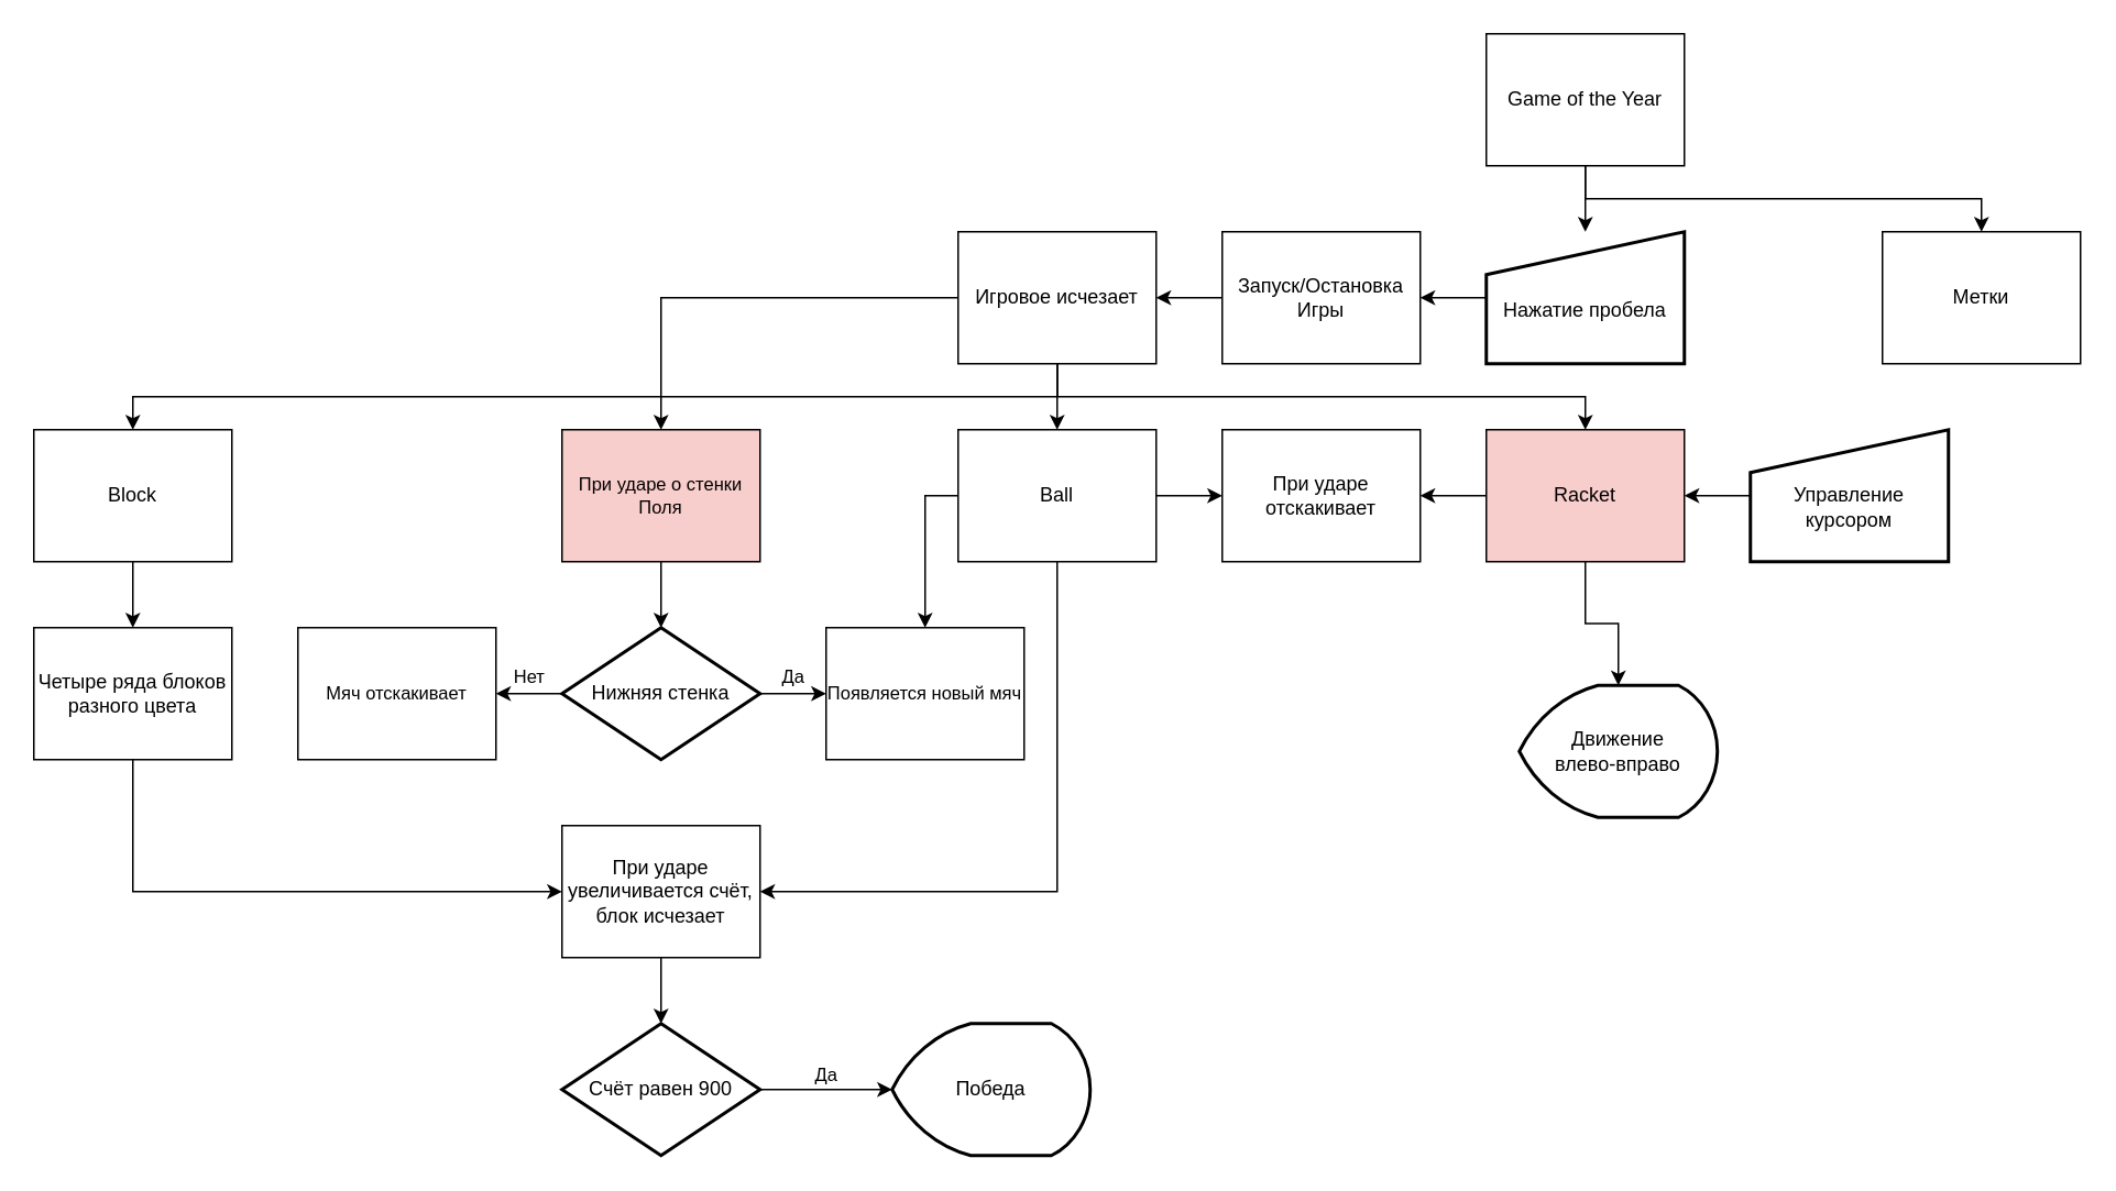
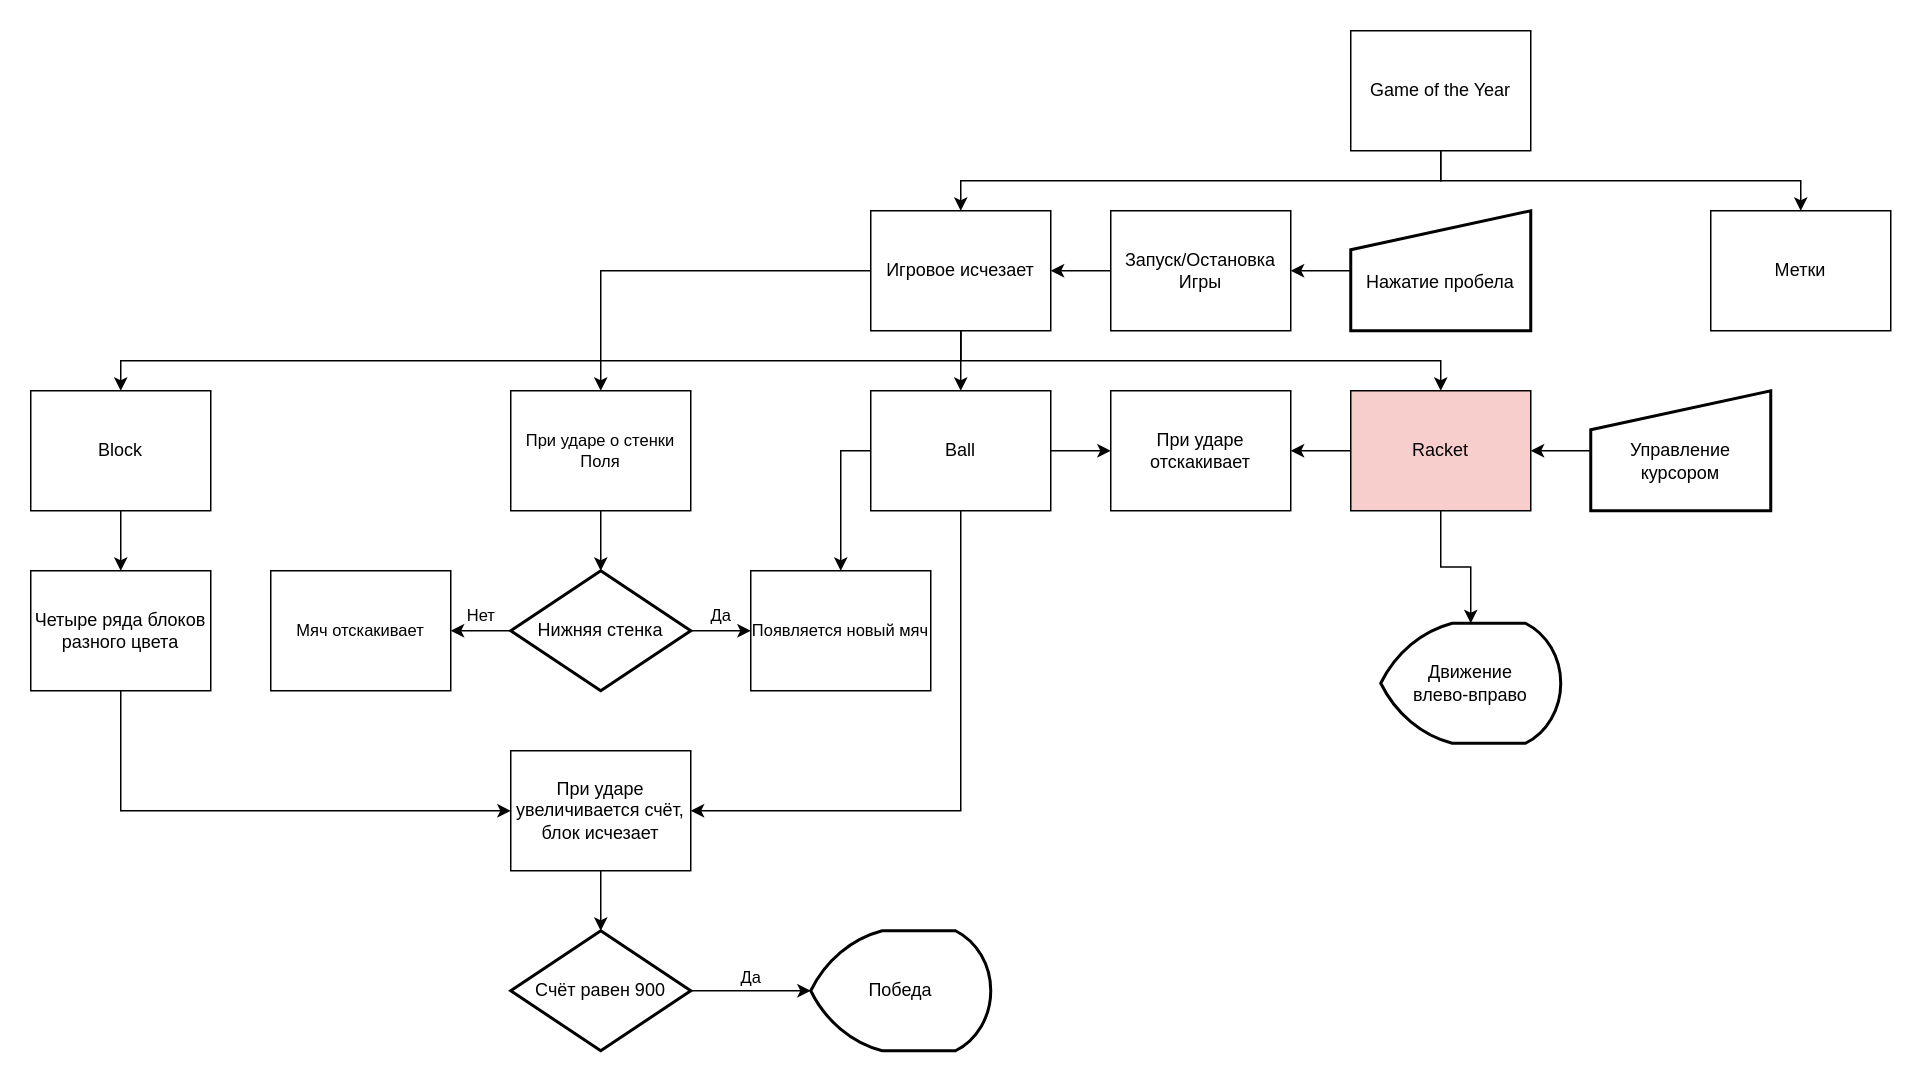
  <mxCell id="0" />
  <mxCell id="1" parent="0" />
- <mxCell id="2" style="edgeStyle=orthogonalEdgeStyle;rounded=0;orthogonalLoop=1;jettySize=auto;html=1;exitX=0.5;exitY=1;exitDx=0;exitDy=0;" edge="1" parent="1" source="4" target="40"><mxGeometry relative="1" as="geometry" /></mxCell>
+ <mxCell id="2" style="edgeStyle=orthogonalEdgeStyle;rounded=0;orthogonalLoop=1;jettySize=auto;html=1;exitX=0.5;exitY=1;exitDx=0;exitDy=0;entryX=0.5;entryY=0;entryDx=0;entryDy=0;" edge="1" parent="1" source="4" target="8"><mxGeometry relative="1" as="geometry" /></mxCell>
  <mxCell id="3" style="edgeStyle=orthogonalEdgeStyle;rounded=0;orthogonalLoop=1;jettySize=auto;html=1;exitX=0.5;exitY=1;exitDx=0;exitDy=0;" edge="1" parent="1" source="4" target="20"><mxGeometry relative="1" as="geometry" /></mxCell>
  <mxCell id="4" value="Game of the Year" style="rounded=0;whiteSpace=wrap;html=1;" vertex="1" parent="1"><mxGeometry x="900" y="20" width="120" height="80" as="geometry" /></mxCell>
  <mxCell id="5" style="edgeStyle=orthogonalEdgeStyle;rounded=0;orthogonalLoop=1;jettySize=auto;html=1;exitX=0.5;exitY=1;exitDx=0;exitDy=0;entryX=0.5;entryY=0;entryDx=0;entryDy=0;" edge="1" parent="1" source="8" target="14"><mxGeometry relative="1" as="geometry"><mxPoint x="720.37" y="240" as="targetPoint" /><Array as="points"><mxPoint x="640" y="240" /><mxPoint x="80" y="240" /></Array></mxGeometry></mxCell>
  <mxCell id="6" style="edgeStyle=orthogonalEdgeStyle;rounded=0;orthogonalLoop=1;jettySize=auto;html=1;entryX=0.5;entryY=0;entryDx=0;entryDy=0;" edge="1" parent="1" source="8" target="32"><mxGeometry relative="1" as="geometry" /></mxCell>
  <mxCell id="7" style="edgeStyle=orthogonalEdgeStyle;rounded=0;orthogonalLoop=1;jettySize=auto;html=1;exitX=0.5;exitY=1;exitDx=0;exitDy=0;entryX=0.5;entryY=0;entryDx=0;entryDy=0;" edge="1" parent="1" source="8" target="24"><mxGeometry relative="1" as="geometry" /></mxCell>
  <mxCell id="8" value="Игровое исчезает" style="rounded=0;whiteSpace=wrap;html=1;" vertex="1" parent="1"><mxGeometry y="140" width="120" height="80" as="geometry" x="580" /></mxCell>
  <mxCell id="9" style="edgeStyle=orthogonalEdgeStyle;rounded=0;orthogonalLoop=1;jettySize=auto;html=1;exitX=0.5;exitY=1;exitDx=0;exitDy=0;entryX=0;entryY=0.5;entryDx=0;entryDy=0;" edge="1" parent="1" source="10" target="25"><mxGeometry relative="1" as="geometry"><mxPoint x="220" y="540" as="targetPoint" /></mxGeometry></mxCell>
  <mxCell id="10" value="Четыре ряда блоков разного цвета" style="rounded=0;whiteSpace=wrap;html=1;" vertex="1" parent="1"><mxGeometry x="20" y="380" width="120" height="80" as="geometry" /></mxCell>
  <mxCell id="11" style="edgeStyle=orthogonalEdgeStyle;rounded=0;orthogonalLoop=1;jettySize=auto;html=1;exitX=0;exitY=0.5;exitDx=0;exitDy=0;entryX=1;entryY=0.5;entryDx=0;entryDy=0;" edge="1" parent="1" source="12" target="31"><mxGeometry relative="1" as="geometry" /></mxCell>
  <mxCell id="12" value="Racket" style="rounded=0;whiteSpace=wrap;html=1;fillColor=#f8cecc;" vertex="1" parent="1"><mxGeometry x="900" y="260" width="120" height="80" as="geometry" /></mxCell>
  <mxCell id="13" style="edgeStyle=orthogonalEdgeStyle;rounded=0;orthogonalLoop=1;jettySize=auto;html=1;exitX=0.5;exitY=1;exitDx=0;exitDy=0;entryX=0.5;entryY=0;entryDx=0;entryDy=0;" edge="1" parent="1" source="14" target="10"><mxGeometry relative="1" as="geometry" /></mxCell>
  <mxCell id="14" value="Block" style="rounded=0;whiteSpace=wrap;html=1;" vertex="1" parent="1"><mxGeometry x="20" y="260" width="120" height="80" as="geometry" /></mxCell>
  <mxCell id="15" style="edgeStyle=orthogonalEdgeStyle;rounded=0;orthogonalLoop=1;jettySize=auto;html=1;exitX=0.5;exitY=1;exitDx=0;exitDy=0;entryX=0.5;entryY=0;entryDx=0;entryDy=0;" edge="1" parent="1" source="8" target="12"><mxGeometry relative="1" as="geometry" /></mxCell>
  <mxCell id="16" style="edgeStyle=orthogonalEdgeStyle;rounded=0;orthogonalLoop=1;jettySize=auto;html=1;exitX=0;exitY=0.5;exitDx=0;exitDy=0;entryX=1;entryY=0.5;entryDx=0;entryDy=0;" edge="1" parent="1" source="17" target="12"><mxGeometry relative="1" as="geometry" /></mxCell>
  <mxCell id="17" value="&lt;div&gt;&lt;br&gt;&lt;/div&gt;Управление курсором" style="html=1;strokeWidth=2;shape=manualInput;whiteSpace=wrap;rounded=1;size=26;arcSize=0;" vertex="1" parent="1"><mxGeometry x="1060" y="260" width="120" height="80" as="geometry" /></mxCell>
  <mxCell id="18" value="Движение&lt;div&gt;влево-вправо&lt;/div&gt;" style="strokeWidth=2;html=1;shape=mxgraph.flowchart.display;whiteSpace=wrap;" vertex="1" parent="1"><mxGeometry x="920" y="415" width="120" height="80" as="geometry" /></mxCell>
  <mxCell id="19" style="edgeStyle=orthogonalEdgeStyle;rounded=0;orthogonalLoop=1;jettySize=auto;html=1;exitX=0.5;exitY=1;exitDx=0;exitDy=0;entryX=0.5;entryY=0;entryDx=0;entryDy=0;entryPerimeter=0;" edge="1" parent="1" source="12" target="18"><mxGeometry relative="1" as="geometry" /></mxCell>
  <mxCell id="20" value="Метки" style="rounded=0;whiteSpace=wrap;html=1;" vertex="1" parent="1"><mxGeometry x="1140" y="140" width="120" height="80" as="geometry" /></mxCell>
  <mxCell id="21" style="edgeStyle=orthogonalEdgeStyle;rounded=0;orthogonalLoop=1;jettySize=auto;html=1;exitX=0.5;exitY=1;exitDx=0;exitDy=0;entryX=1;entryY=0.5;entryDx=0;entryDy=0;" edge="1" parent="1" source="24" target="25"><mxGeometry relative="1" as="geometry" /></mxCell>
  <mxCell id="22" style="edgeStyle=orthogonalEdgeStyle;rounded=0;orthogonalLoop=1;jettySize=auto;html=1;exitX=1;exitY=0.5;exitDx=0;exitDy=0;" edge="1" parent="1" source="24" target="31"><mxGeometry relative="1" as="geometry" /></mxCell>
  <mxCell id="23" style="edgeStyle=orthogonalEdgeStyle;rounded=0;orthogonalLoop=1;jettySize=auto;html=1;exitX=0;exitY=0.5;exitDx=0;exitDy=0;" edge="1" parent="1" source="24" target="35"><mxGeometry relative="1" as="geometry" /></mxCell>
  <mxCell id="24" value="Ball" style="rounded=0;whiteSpace=wrap;html=1;" vertex="1" parent="1"><mxGeometry y="260" width="120" height="80" as="geometry" x="580" /></mxCell>
  <mxCell id="25" value="При ударе увеличивается счёт,&lt;div&gt;блок исчезает&lt;/div&gt;" style="rounded=0;whiteSpace=wrap;html=1;" vertex="1" parent="1"><mxGeometry x="340" y="500" width="120" height="80" as="geometry" /></mxCell>
  <mxCell id="26" style="edgeStyle=orthogonalEdgeStyle;rounded=0;orthogonalLoop=1;jettySize=auto;html=1;exitX=1;exitY=0.5;exitDx=0;exitDy=0;exitPerimeter=0;entryX=0;entryY=0.5;entryDx=0;entryDy=0;entryPerimeter=0;" edge="1" parent="1" source="28" target="30"><mxGeometry relative="1" as="geometry"><mxPoint x="540" y="700.421" as="targetPoint" /></mxGeometry></mxCell>
  <mxCell id="27" value="Да" style="edgeLabel;html=1;align=center;verticalAlign=middle;resizable=0;points=[];" vertex="1" connectable="0" parent="26"><mxGeometry x="-0.393" relative="1" as="geometry"><mxPoint x="15" y="-10" as="offset" /></mxGeometry></mxCell>
  <mxCell id="28" value="Счёт равен 900" style="strokeWidth=2;html=1;shape=mxgraph.flowchart.decision;whiteSpace=wrap;" vertex="1" parent="1"><mxGeometry x="340" y="620" width="120" height="80" as="geometry" /></mxCell>
  <mxCell id="29" style="edgeStyle=orthogonalEdgeStyle;rounded=0;orthogonalLoop=1;jettySize=auto;html=1;exitX=0.5;exitY=1;exitDx=0;exitDy=0;entryX=0.5;entryY=0;entryDx=0;entryDy=0;entryPerimeter=0;" edge="1" parent="1" source="25" target="28"><mxGeometry relative="1" as="geometry" /></mxCell>
  <mxCell id="30" value="Победа" style="strokeWidth=2;html=1;shape=mxgraph.flowchart.display;whiteSpace=wrap;" vertex="1" parent="1"><mxGeometry x="540" y="620" width="120" height="80" as="geometry" /></mxCell>
  <mxCell id="31" value="При ударе отскакивает" style="rounded=0;whiteSpace=wrap;html=1;" vertex="1" parent="1"><mxGeometry x="740" y="260" width="120" height="80" as="geometry" /></mxCell>
- <mxCell id="32" value="При ударе о стенки Поля" style="rounded=0;whiteSpace=wrap;html=1;fontSize=11;fillColor=#f8cecc;" vertex="1" parent="1"><mxGeometry x="340" y="260" width="120" height="80" as="geometry" /></mxCell>
+ <mxCell id="32" value="При ударе о стенки Поля" style="rounded=0;whiteSpace=wrap;html=1;fontSize=11;" vertex="1" parent="1"><mxGeometry x="340" y="260" width="120" height="80" as="geometry" /></mxCell>
  <mxCell id="33" value="Нет" style="edgeStyle=orthogonalEdgeStyle;rounded=0;orthogonalLoop=1;jettySize=auto;html=1;exitX=0;exitY=0.5;exitDx=0;exitDy=0;exitPerimeter=0;entryX=1;entryY=0.5;entryDx=0;entryDy=0;" edge="1" parent="1" source="34" target="36"><mxGeometry y="-10" relative="1" as="geometry"><mxPoint as="offset" /></mxGeometry></mxCell>
  <mxCell id="34" value="Нижняя стенка" style="strokeWidth=2;html=1;shape=mxgraph.flowchart.decision;whiteSpace=wrap;" vertex="1" parent="1"><mxGeometry x="340" y="380" width="120" height="80" as="geometry" /></mxCell>
  <mxCell id="35" value="Появляется новый мяч" style="rounded=0;whiteSpace=wrap;html=1;fontSize=11;" vertex="1" parent="1"><mxGeometry x="500" y="380" width="120" height="80" as="geometry" /></mxCell>
  <mxCell id="36" value="Мяч отскакивает" style="rounded=0;whiteSpace=wrap;html=1;fontSize=11;" vertex="1" parent="1"><mxGeometry x="180" y="380" width="120" height="80" as="geometry" /></mxCell>
  <mxCell id="37" style="edgeStyle=orthogonalEdgeStyle;rounded=0;orthogonalLoop=1;jettySize=auto;html=1;exitX=0.5;exitY=1;exitDx=0;exitDy=0;entryX=0.5;entryY=0;entryDx=0;entryDy=0;entryPerimeter=0;" edge="1" parent="1" source="32" target="34"><mxGeometry relative="1" as="geometry" /></mxCell>
  <mxCell id="38" value="Да" style="edgeStyle=orthogonalEdgeStyle;rounded=0;orthogonalLoop=1;jettySize=auto;html=1;exitX=1;exitY=0.5;exitDx=0;exitDy=0;exitPerimeter=0;entryX=0;entryY=0.5;entryDx=0;entryDy=0;" edge="1" parent="1" source="34" target="35"><mxGeometry y="10" relative="1" as="geometry"><mxPoint as="offset" /></mxGeometry></mxCell>
  <mxCell id="39" style="edgeStyle=orthogonalEdgeStyle;rounded=0;orthogonalLoop=1;jettySize=auto;html=1;exitX=0;exitY=0.5;exitDx=0;exitDy=0;entryX=1;entryY=0.5;entryDx=0;entryDy=0;" edge="1" parent="1" source="40" target="42"><mxGeometry relative="1" as="geometry" /></mxCell>
  <mxCell id="40" value="&lt;div&gt;&lt;br&gt;&lt;/div&gt;Нажатие пробела&lt;div&gt;&lt;/div&gt;" style="html=1;strokeWidth=2;shape=manualInput;whiteSpace=wrap;rounded=1;size=26;arcSize=0;" vertex="1" parent="1"><mxGeometry x="900" y="140" width="120" height="80" as="geometry" /></mxCell>
  <mxCell id="41" style="edgeStyle=orthogonalEdgeStyle;rounded=0;orthogonalLoop=1;jettySize=auto;html=1;exitX=0;exitY=0.5;exitDx=0;exitDy=0;entryX=1;entryY=0.5;entryDx=0;entryDy=0;" edge="1" parent="1" source="42" target="8"><mxGeometry relative="1" as="geometry" /></mxCell>
  <mxCell id="42" value="Запуск/Остановка&lt;div&gt;Игры&lt;/div&gt;" style="rounded=0;whiteSpace=wrap;html=1;" vertex="1" parent="1"><mxGeometry x="740" y="140" width="120" height="80" as="geometry" /></mxCell>
